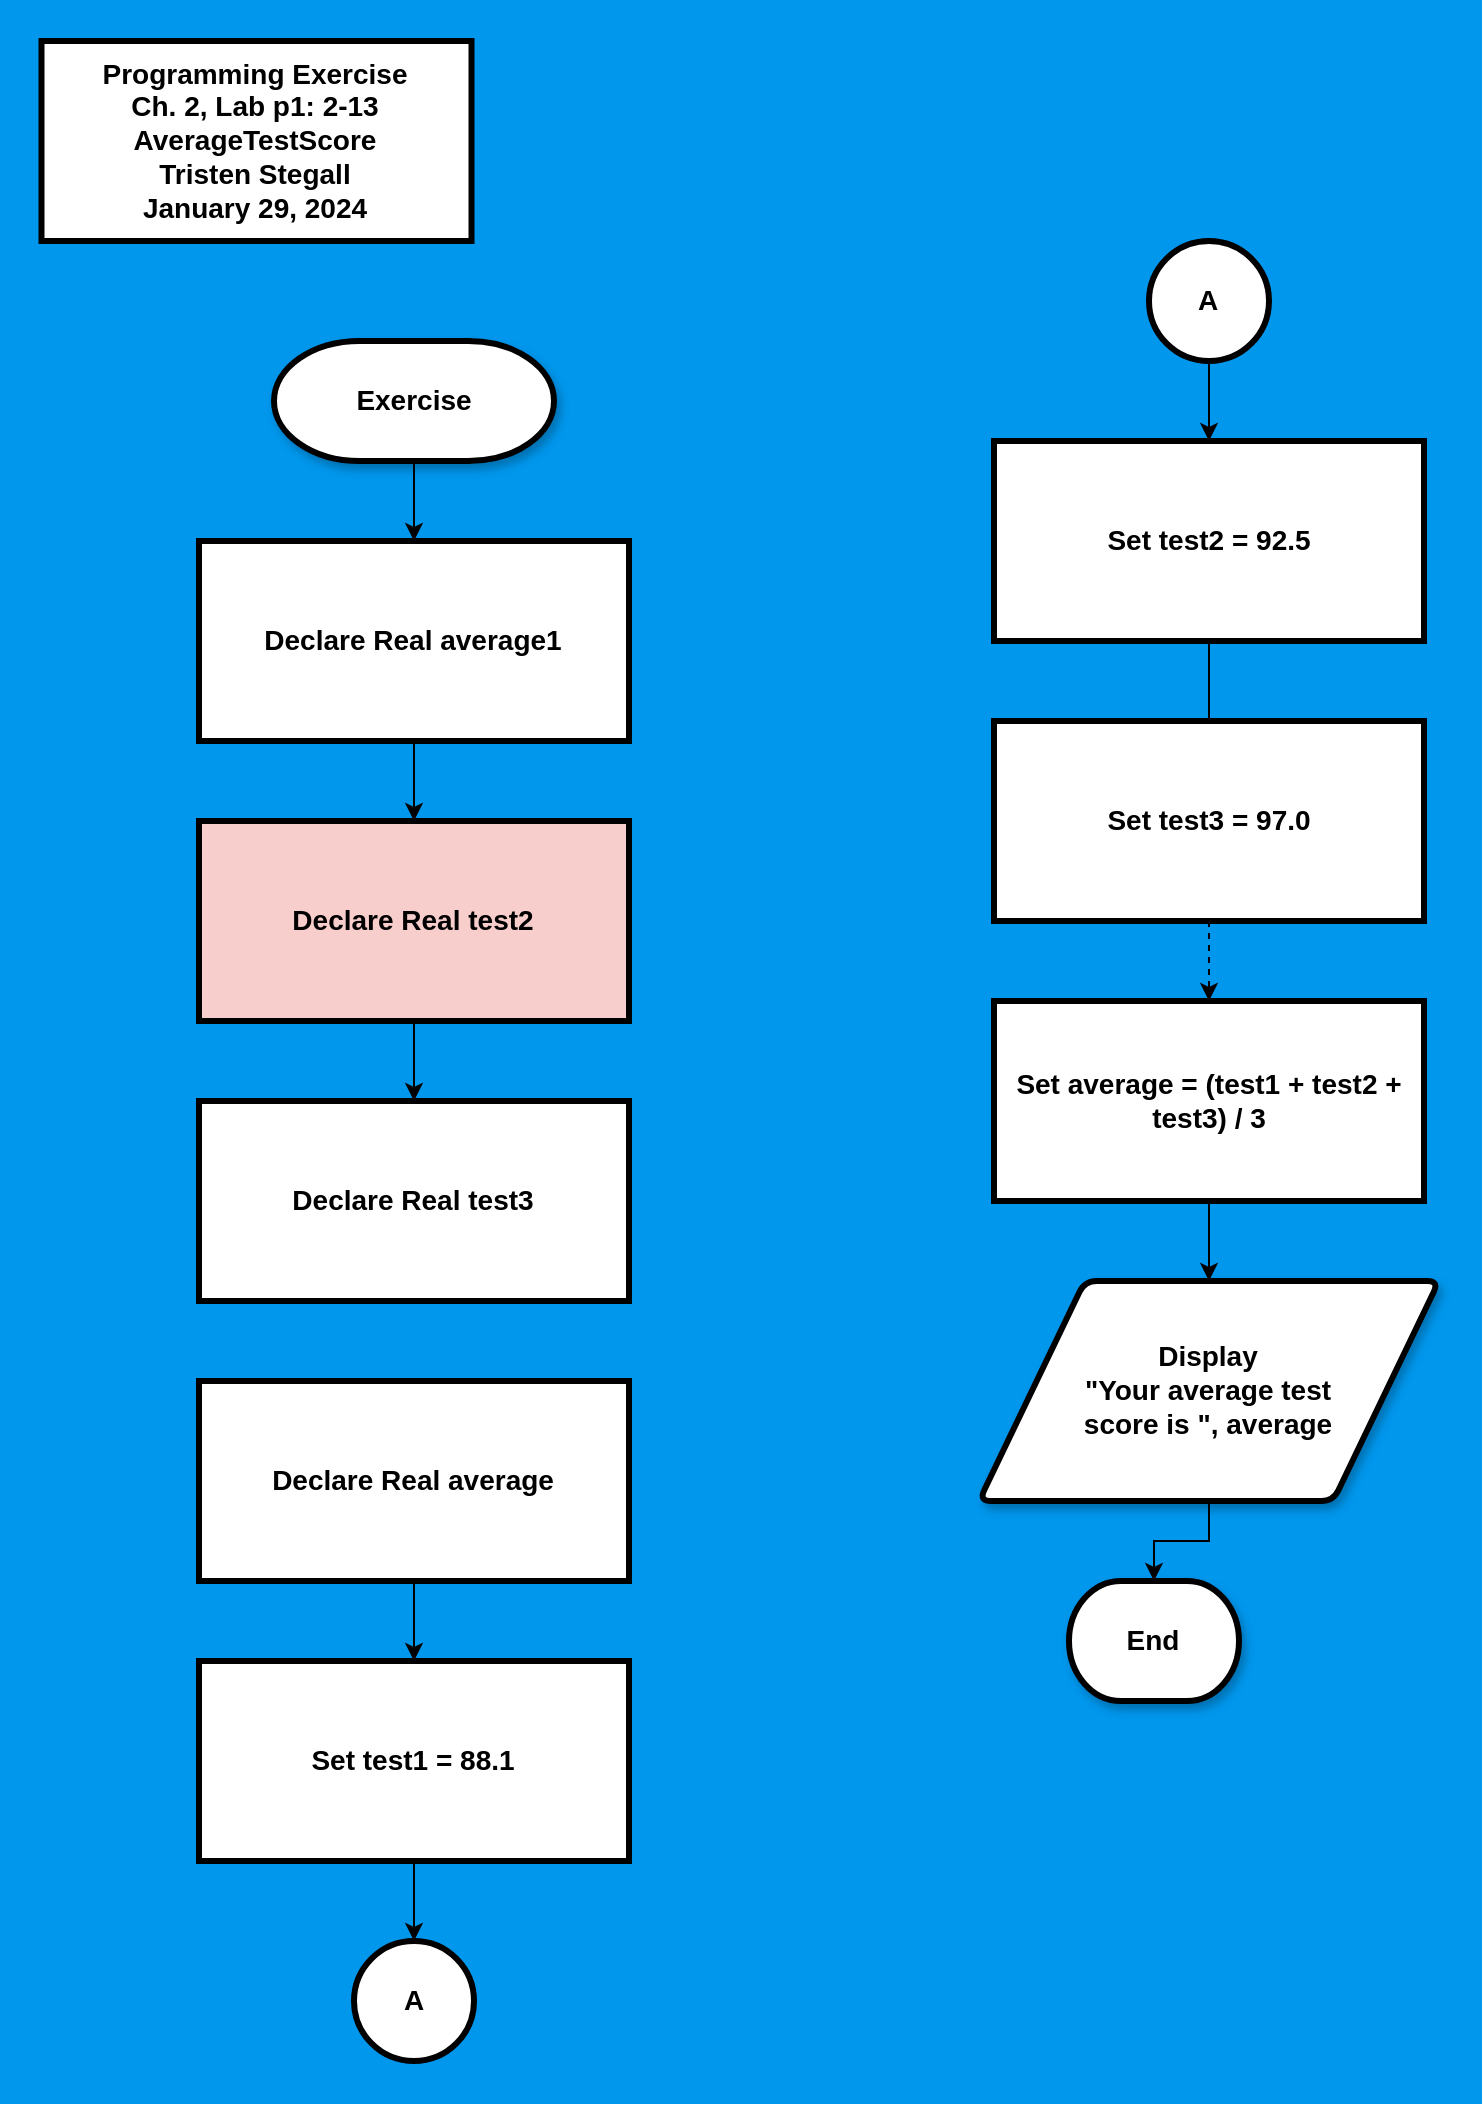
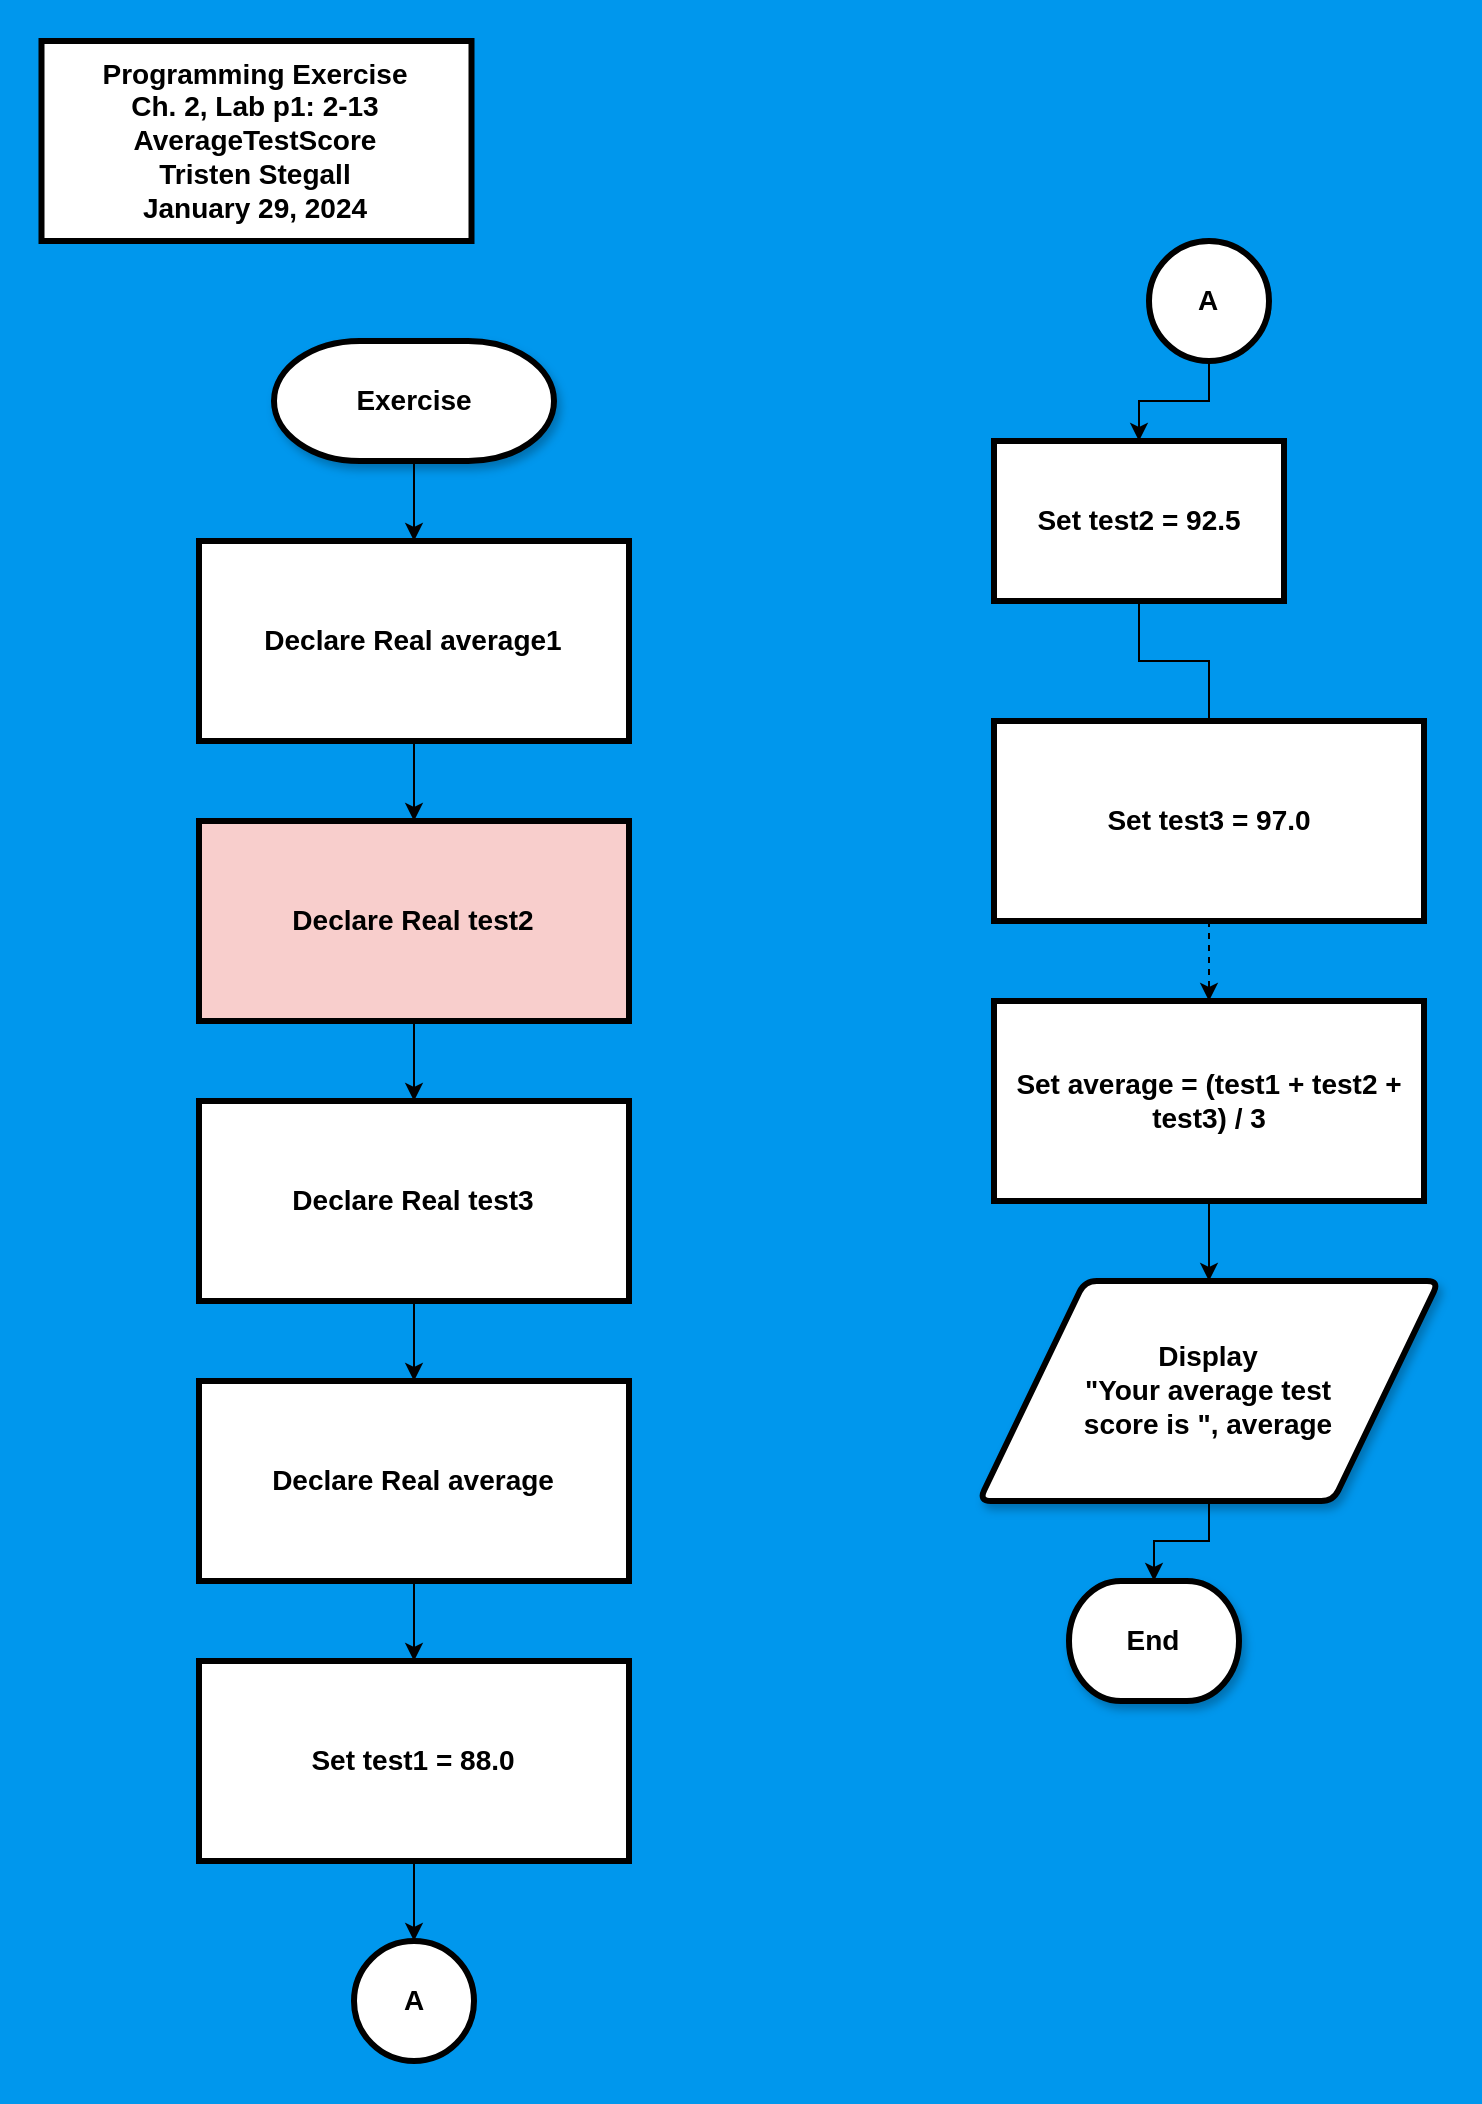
  <mxCell id="0" />
  <mxCell id="1" parent="0" />
  <mxCell id="2" value="&lt;div&gt;&lt;span style=&quot;font-size: 14px&quot;&gt;&lt;b&gt;Programming Exercise&lt;/b&gt;&lt;/span&gt;&lt;/div&gt;&lt;div&gt;&lt;span style=&quot;font-size: 14px&quot;&gt;&lt;b&gt;Ch. 2, Lab p1: 2-13 AverageTestScore &lt;br&gt;&lt;/b&gt;&lt;/span&gt;&lt;/div&gt;&lt;div&gt;&lt;span style=&quot;font-size: 14px&quot;&gt;&lt;/span&gt;&lt;/div&gt;&lt;span style=&quot;font-size: 14px&quot;&gt;&lt;b&gt;Tristen Stegall&lt;br&gt;January 29, 2024&lt;br&gt;&lt;/b&gt;&lt;/span&gt;" style="rounded=0;whiteSpace=wrap;html=1;strokeWidth=3;fillColor=#FFFFFF;strokeColor=#000000;fontColor=#000000;fillStyle=auto;" parent="1" vertex="1"><mxGeometry x="20.25" y="20" width="215" height="100" as="geometry" /></mxCell>
  <mxCell id="3" value="&lt;div&gt;&lt;font style=&quot;font-size: 14px&quot;&gt;&lt;b&gt;Display&lt;/b&gt;&lt;/font&gt;&lt;/div&gt;&lt;div&gt;&lt;font style=&quot;font-size: 14px&quot;&gt;&lt;b&gt;&quot;Your average test&lt;/b&gt;&lt;/font&gt;&lt;/div&gt;&lt;div&gt;&lt;font style=&quot;font-size: 14px&quot;&gt;&lt;b&gt;score is &quot;, average&lt;/b&gt;&lt;/font&gt;&lt;/div&gt;" style="shape=parallelogram;html=1;strokeWidth=3;perimeter=parallelogramPerimeter;whiteSpace=wrap;rounded=1;arcSize=12;size=0.23;shadow=1;strokeColor=#000000;fontColor=#000000;fillColor=#FFFFFF;" parent="1" vertex="1"><mxGeometry x="489" y="640" width="230" height="110" as="geometry" /></mxCell>
  <mxCell id="4" style="edgeStyle=orthogonalEdgeStyle;rounded=0;orthogonalLoop=1;jettySize=auto;html=1;strokeColor=#000000;fontColor=#000000;endArrow=none;" parent="1" source="5" target="23" edge="1"><mxGeometry relative="1" as="geometry" /></mxCell>
- <mxCell id="5" value="&lt;span style=&quot;font-size: 14px&quot;&gt;&lt;b&gt;Set test2 = 92.5&lt;br&gt;&lt;/b&gt;&lt;/span&gt;" style="rounded=0;whiteSpace=wrap;html=1;strokeWidth=3;strokeColor=#000000;fontColor=#000000;fillColor=#FFFFFF;" parent="1" vertex="1"><mxGeometry x="496.5" y="220" width="215" height="100" as="geometry" /></mxCell>
+ <mxCell id="5" value="&lt;span style=&quot;font-size: 14px&quot;&gt;&lt;b&gt;Set test2 = 92.5&lt;br&gt;&lt;/b&gt;&lt;/span&gt;" style="rounded=0;whiteSpace=wrap;html=1;strokeWidth=3;strokeColor=#000000;fontColor=#000000;fillColor=#FFFFFF;" parent="1" vertex="1"><mxGeometry x="496.5" y="220" width="145" height="80" as="geometry" /></mxCell>
  <mxCell id="6" style="edgeStyle=orthogonalEdgeStyle;rounded=0;orthogonalLoop=1;jettySize=auto;html=1;entryX=0.5;entryY=0;entryDx=0;entryDy=0;strokeColor=#000000;fontColor=#000000;" parent="1" source="7" target="16" edge="1"><mxGeometry relative="1" as="geometry" /></mxCell>
  <mxCell id="7" value="&lt;font style=&quot;font-size: 14px&quot;&gt;&lt;b&gt;Exercise&lt;/b&gt;&lt;/font&gt;" style="strokeWidth=3;html=1;shape=mxgraph.flowchart.terminator;whiteSpace=wrap;shadow=1;strokeColor=#000000;fontColor=#000000;fillColor=#FFFFFF;" parent="1" vertex="1"><mxGeometry x="136.5" y="170" width="140" height="60" as="geometry" /></mxCell>
  <mxCell id="8" value="&lt;font style=&quot;font-size: 14px&quot;&gt;&lt;b&gt;End&lt;/b&gt;&lt;/font&gt;" style="strokeWidth=3;html=1;shape=mxgraph.flowchart.terminator;whiteSpace=wrap;shadow=1;strokeColor=#000000;fontColor=#000000;fillColor=#FFFFFF;" parent="1" vertex="1"><mxGeometry x="534" y="790" width="85" height="60" as="geometry" /></mxCell>
  <mxCell id="9" style="edgeStyle=orthogonalEdgeStyle;rounded=0;orthogonalLoop=1;jettySize=auto;html=1;entryX=0.5;entryY=0;entryDx=0;entryDy=0;strokeColor=#000000;fontColor=#000000;" parent="1" source="10" target="17" edge="1"><mxGeometry relative="1" as="geometry" /></mxCell>
  <mxCell id="10" value="&lt;span style=&quot;font-size: 14px&quot;&gt;&lt;b&gt;Declare Real average&lt;br&gt;&lt;/b&gt;&lt;/span&gt;" style="rounded=0;whiteSpace=wrap;html=1;strokeWidth=3;strokeColor=#000000;fontColor=#000000;fillColor=#FFFFFF;" parent="1" vertex="1"><mxGeometry x="99" y="690" width="215" height="100" as="geometry" /></mxCell>
+ <mxCell id="11" style="edgeStyle=orthogonalEdgeStyle;rounded=0;orthogonalLoop=1;jettySize=auto;html=1;entryX=0.5;entryY=0;entryDx=0;entryDy=0;strokeColor=#000000;fontColor=#000000;" parent="1" source="12" target="10" edge="1"><mxGeometry relative="1" as="geometry" /></mxCell>
  <mxCell id="12" value="&lt;span style=&quot;font-size: 14px&quot;&gt;&lt;b&gt;Declare Real test3&lt;/b&gt;&lt;/span&gt;" style="rounded=0;whiteSpace=wrap;html=1;strokeWidth=3;strokeColor=#000000;fontColor=#000000;fillColor=#FFFFFF;" parent="1" vertex="1"><mxGeometry x="99" y="550" width="215" height="100" as="geometry" /></mxCell>
  <mxCell id="13" style="edgeStyle=orthogonalEdgeStyle;rounded=0;orthogonalLoop=1;jettySize=auto;html=1;entryX=0.5;entryY=0;entryDx=0;entryDy=0;strokeColor=#000000;fontColor=#000000;" parent="1" source="14" target="12" edge="1"><mxGeometry relative="1" as="geometry" /></mxCell>
  <mxCell id="14" value="&lt;span style=&quot;font-size: 14px&quot;&gt;&lt;b&gt;Declare Real test2&lt;/b&gt;&lt;/span&gt;" style="rounded=0;whiteSpace=wrap;html=1;strokeWidth=3;strokeColor=#000000;fontColor=#000000;fillColor=#f8cecc;" parent="1" vertex="1"><mxGeometry x="99" y="410" width="215" height="100" as="geometry" /></mxCell>
  <mxCell id="15" style="edgeStyle=orthogonalEdgeStyle;rounded=0;orthogonalLoop=1;jettySize=auto;html=1;entryX=0.5;entryY=0;entryDx=0;entryDy=0;strokeColor=#000000;fontColor=#000000;" parent="1" source="16" target="14" edge="1"><mxGeometry relative="1" as="geometry" /></mxCell>
  <mxCell id="16" value="&lt;div&gt;&lt;span style=&quot;font-size: 14px&quot;&gt;&lt;b&gt;Declare Real average1&lt;/b&gt;&lt;/span&gt;&lt;/div&gt;" style="rounded=0;whiteSpace=wrap;html=1;strokeWidth=3;strokeColor=#000000;fontColor=#000000;fillColor=#FFFFFF;" parent="1" vertex="1"><mxGeometry x="99" y="270" width="215" height="100" as="geometry" /></mxCell>
- <mxCell id="17" value="&lt;span style=&quot;font-size: 14px&quot;&gt;&lt;b&gt;Set test1 = 88.1&lt;br&gt;&lt;/b&gt;&lt;/span&gt;" style="rounded=0;whiteSpace=wrap;html=1;strokeWidth=3;strokeColor=#000000;fontColor=#000000;fillColor=#FFFFFF;" parent="1" vertex="1"><mxGeometry x="99" y="830" width="215" height="100" as="geometry" /></mxCell>
+ <mxCell id="17" value="&lt;span style=&quot;font-size: 14px&quot;&gt;&lt;b&gt;Set test1 = 88.0&lt;br&gt;&lt;/b&gt;&lt;/span&gt;" style="rounded=0;whiteSpace=wrap;html=1;strokeWidth=3;strokeColor=#000000;fontColor=#000000;fillColor=#FFFFFF;" parent="1" vertex="1"><mxGeometry x="99" y="830" width="215" height="100" as="geometry" /></mxCell>
  <mxCell id="18" value="&lt;font style=&quot;font-size: 14px&quot;&gt;&lt;b&gt;A&lt;/b&gt;&lt;/font&gt;" style="strokeWidth=3;html=1;shape=mxgraph.flowchart.start_2;whiteSpace=wrap;strokeColor=#000000;fontColor=#000000;fillColor=#FFFFFF;" parent="1" vertex="1"><mxGeometry x="176.5" y="970" width="60" height="60" as="geometry" /></mxCell>
  <mxCell id="19" style="edgeStyle=orthogonalEdgeStyle;rounded=0;orthogonalLoop=1;jettySize=auto;html=1;entryX=0.5;entryY=0;entryDx=0;entryDy=0;entryPerimeter=0;strokeColor=#000000;fontColor=#000000;" parent="1" source="17" target="18" edge="1"><mxGeometry relative="1" as="geometry" /></mxCell>
  <mxCell id="20" style="edgeStyle=orthogonalEdgeStyle;rounded=0;orthogonalLoop=1;jettySize=auto;html=1;entryX=0.5;entryY=0;entryDx=0;entryDy=0;strokeColor=#000000;fontColor=#000000;" parent="1" source="21" target="5" edge="1"><mxGeometry relative="1" as="geometry" /></mxCell>
  <mxCell id="21" value="&lt;font style=&quot;font-size: 14px&quot;&gt;&lt;b&gt;A&lt;/b&gt;&lt;/font&gt;" style="strokeWidth=3;html=1;shape=mxgraph.flowchart.start_2;whiteSpace=wrap;strokeColor=#000000;fontColor=#000000;fillColor=#FFFFFF;" parent="1" vertex="1"><mxGeometry x="574" y="120" width="60" height="60" as="geometry" /></mxCell>
  <mxCell id="22" style="edgeStyle=orthogonalEdgeStyle;rounded=0;orthogonalLoop=1;jettySize=auto;html=1;strokeColor=#000000;fontColor=#000000;dashed=1;" parent="1" source="23" target="25" edge="1"><mxGeometry relative="1" as="geometry" /></mxCell>
  <mxCell id="23" value="&lt;span style=&quot;font-size: 14px&quot;&gt;&lt;b&gt;Set test3 = 97.0&lt;br&gt;&lt;/b&gt;&lt;/span&gt;" style="rounded=0;whiteSpace=wrap;html=1;strokeWidth=3;strokeColor=#000000;fontColor=#000000;fillColor=#FFFFFF;" parent="1" vertex="1"><mxGeometry x="496.5" y="360" width="215" height="100" as="geometry" /></mxCell>
  <mxCell id="24" style="edgeStyle=orthogonalEdgeStyle;rounded=0;orthogonalLoop=1;jettySize=auto;html=1;entryX=0.5;entryY=0;entryDx=0;entryDy=0;strokeColor=#000000;fontColor=#000000;" parent="1" source="25" target="3" edge="1"><mxGeometry relative="1" as="geometry" /></mxCell>
  <mxCell id="25" value="&lt;span style=&quot;font-size: 14px&quot;&gt;&lt;b&gt;Set average = (test1 + test2 + test3) / 3&lt;br&gt;&lt;/b&gt;&lt;/span&gt;" style="rounded=0;whiteSpace=wrap;html=1;strokeWidth=3;strokeColor=#000000;fontColor=#000000;fillColor=#FFFFFF;" parent="1" vertex="1"><mxGeometry x="496.5" y="500" width="215" height="100" as="geometry" /></mxCell>
  <mxCell id="26" style="edgeStyle=orthogonalEdgeStyle;rounded=0;orthogonalLoop=1;jettySize=auto;html=1;entryX=0.5;entryY=0;entryDx=0;entryDy=0;entryPerimeter=0;strokeColor=#000000;fontColor=#000000;" parent="1" source="3" target="8" edge="1"><mxGeometry relative="1" as="geometry" /></mxCell>
